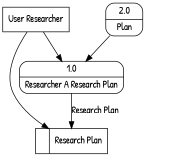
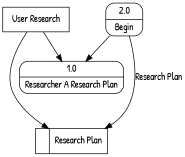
  digraph {
    fontname="Patrick Hand"
    node [fontname="Patrick Hand" shape=Mrecord]
    edge [fontname="Patrick Hand"]
    n1 [label="<f0>  |<f1> Research Plan " shape=record]
-   n2 [label="User Researcher" shape=box]
+   n2 [label="User Research" shape=box]
    n3 [label="{<f0> 1.0|<f1> Researcher A Research Plan }"]
-   n4 [label="{<f0> 2.0|<f1> Plan }"]
+   n4 [label="{<f0> 2.0|<f1> Begin }"]
    n2 -> n1
    n2 -> n3
-   n3 -> n1 [label="Research Plan"]
+   n4 -> n1 [label="Research Plan"]
    n4 -> n3
  }
